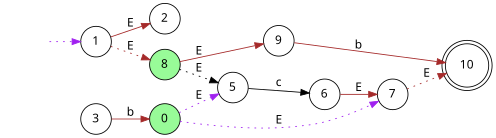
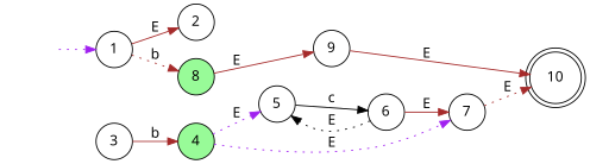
  digraph {
    fontname="Noto Sans"
    rankdir=LR
    node [fontname="Noto Sans" style=filled fillcolor=white shape=circle]
    edge [color=brown fontname="Noto Sans" style=dotted]
    n1 [label=I style=invis fillcolor="" shape=""]
    1
    2
    8 [fillcolor=palegreen]
    9
-   4 [fillcolor=palegreen label=0]
+   4 [fillcolor=palegreen]
    3
    5
    7
    6
    10 [shape=doublecircle]
    n1 -> 1 [color=purple]
    1 -> 2 [label=E style=solid]
-   1 -> 8 [label=E]
+   1 -> 8 [label=b]
    8 -> 9 [label=E style=solid]
-   9 -> 10 [label=b style=solid]
+   9 -> 10 [label=E style=solid]
    4 -> 5 [color=purple label=E]
    4 -> 7 [color=purple label=E]
    3 -> 4 [label=b style=solid]
    5 -> 6 [color=black label=c style=solid]
    7 -> 10 [label=E]
-   8 -> 5 [color=black label=E]
+   6 -> 5 [color=black label=E]
    6 -> 7 [label=E style=solid]
  }
